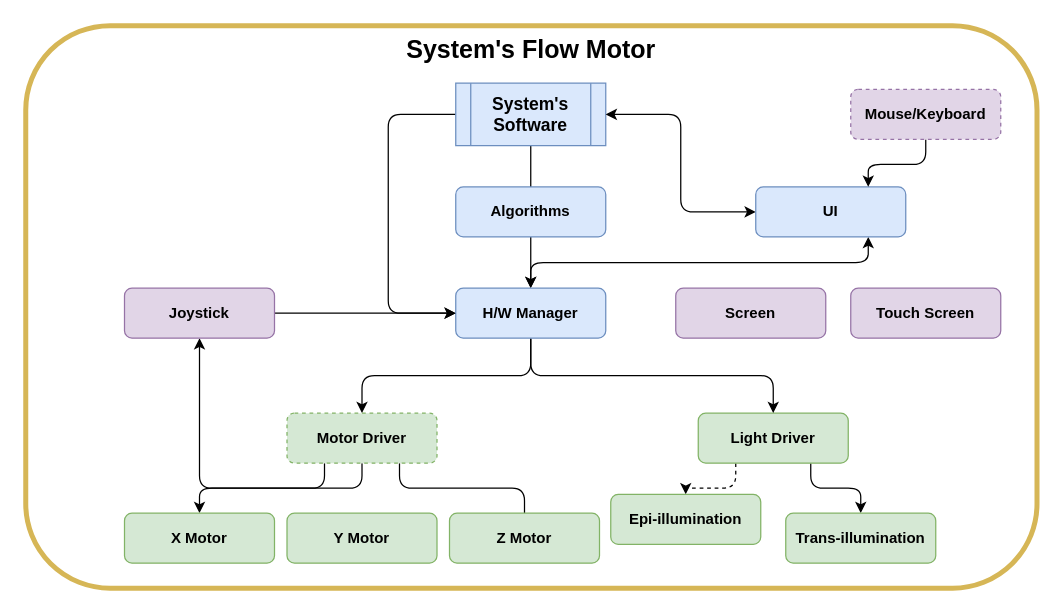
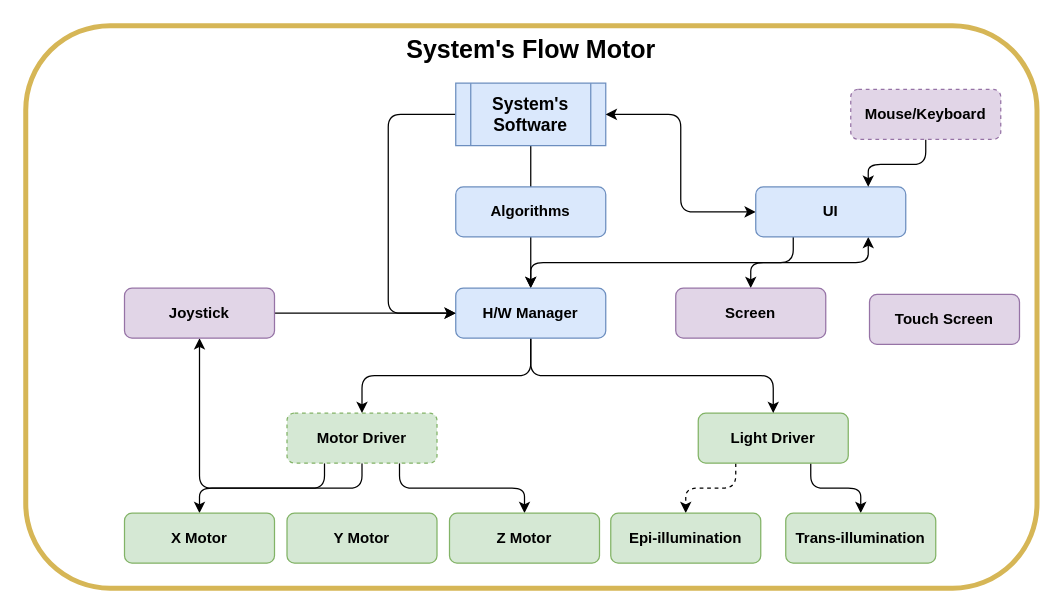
  <mxCell id="0" />
  <mxCell id="1" parent="0" />
  <mxCell id="2" value="&lt;b&gt;&lt;font style=&quot;font-size: 20px&quot;&gt;System's Flow Motor&lt;br&gt;&lt;/font&gt;&lt;/b&gt;" style="rounded=1;whiteSpace=wrap;html=1;verticalAlign=top;strokeColor=#d6b656;fillColor=none;strokeWidth=4;" parent="1" vertex="1"><mxGeometry x="20" y="20" width="809" height="450" as="geometry" /></mxCell>
  <mxCell id="3" style="edgeStyle=orthogonalEdgeStyle;rounded=1;orthogonalLoop=1;jettySize=auto;html=1;exitX=0.5;exitY=1;exitDx=0;exitDy=0;startArrow=none;startFill=0;endArrow=none;" edge="1" parent="1" source="5" target="7"><mxGeometry relative="1" as="geometry" /></mxCell>
  <mxCell id="4" style="edgeStyle=orthogonalEdgeStyle;rounded=1;orthogonalLoop=1;jettySize=auto;html=1;exitX=0;exitY=0.5;exitDx=0;exitDy=0;entryX=0;entryY=0.5;entryDx=0;entryDy=0;startArrow=none;startFill=0;" edge="1" parent="1" source="5" target="21"><mxGeometry relative="1" as="geometry"><Array as="points"><mxPoint x="310" y="91" /><mxPoint x="310" y="250" /></Array></mxGeometry></mxCell>
  <mxCell id="5" value="&lt;span style=&quot;font-size: 14px&quot;&gt;&lt;b&gt;System's&lt;br&gt;Software&lt;br&gt;&lt;/b&gt;&lt;/span&gt;" style="shape=process;whiteSpace=wrap;html=1;backgroundOutline=1;fillColor=#dae8fc;strokeColor=#6c8ebf;" parent="1" vertex="1"><mxGeometry x="364" y="66" width="120" height="50" as="geometry" /></mxCell>
  <mxCell id="6" style="edgeStyle=orthogonalEdgeStyle;rounded=1;orthogonalLoop=1;jettySize=auto;html=1;exitX=0.5;exitY=1;exitDx=0;exitDy=0;entryX=0.5;entryY=0;entryDx=0;entryDy=0;startArrow=none;startFill=0;" edge="1" parent="1" source="7" target="21"><mxGeometry relative="1" as="geometry" /></mxCell>
  <mxCell id="7" value="&lt;b&gt;&lt;span class=&quot;ILfuVd&quot;&gt;&lt;span class=&quot;hgKElc&quot;&gt;&lt;b&gt;Algorithms&lt;/b&gt;&lt;/span&gt;&lt;/span&gt;&lt;/b&gt;" style="rounded=1;whiteSpace=wrap;html=1;fontSize=12;glass=0;strokeWidth=1;shadow=0;fillColor=#dae8fc;strokeColor=#6c8ebf;" parent="1" vertex="1"><mxGeometry x="364" y="149" width="120" height="40" as="geometry" /></mxCell>
+ <mxCell id="8" style="edgeStyle=orthogonalEdgeStyle;rounded=1;orthogonalLoop=1;jettySize=auto;html=1;exitX=0.25;exitY=1;exitDx=0;exitDy=0;" parent="1" source="11" target="32" edge="1"><mxGeometry relative="1" as="geometry" /></mxCell>
  <mxCell id="9" style="edgeStyle=orthogonalEdgeStyle;rounded=1;orthogonalLoop=1;jettySize=auto;html=1;exitX=0.75;exitY=1;exitDx=0;exitDy=0;startArrow=classic;startFill=1;" parent="1" source="11" target="21" edge="1"><mxGeometry relative="1" as="geometry" /></mxCell>
  <mxCell id="10" style="edgeStyle=orthogonalEdgeStyle;rounded=1;orthogonalLoop=1;jettySize=auto;html=1;exitX=0;exitY=0.5;exitDx=0;exitDy=0;entryX=1;entryY=0.5;entryDx=0;entryDy=0;startArrow=classic;startFill=1;" edge="1" parent="1" source="11" target="5"><mxGeometry relative="1" as="geometry" /></mxCell>
  <mxCell id="11" value="&lt;b&gt;UI&lt;/b&gt;" style="rounded=1;whiteSpace=wrap;html=1;fontSize=12;glass=0;strokeWidth=1;shadow=0;fillColor=#dae8fc;strokeColor=#6c8ebf;" parent="1" vertex="1"><mxGeometry x="604" y="149" width="120" height="40" as="geometry" /></mxCell>
  <mxCell id="12" style="edgeStyle=orthogonalEdgeStyle;rounded=1;orthogonalLoop=1;jettySize=auto;html=1;exitX=0.25;exitY=1;exitDx=0;exitDy=0;entryX=0.5;entryY=0;entryDx=0;entryDy=0;" parent="1" source="15" target="23" edge="1"><mxGeometry relative="1" as="geometry" /></mxCell>
- <mxCell id="13" style="edgeStyle=orthogonalEdgeStyle;rounded=1;orthogonalLoop=1;jettySize=auto;html=1;exitX=0.75;exitY=1;exitDx=0;exitDy=0;entryX=0.5;entryY=0;entryDx=0;entryDy=0;endArrow=none;" parent="1" source="15" target="25" edge="1"><mxGeometry relative="1" as="geometry" /></mxCell>
+ <mxCell id="13" style="edgeStyle=orthogonalEdgeStyle;rounded=1;orthogonalLoop=1;jettySize=auto;html=1;exitX=0.75;exitY=1;exitDx=0;exitDy=0;entryX=0.5;entryY=0;entryDx=0;entryDy=0;" parent="1" source="15" target="25" edge="1"><mxGeometry relative="1" as="geometry" /></mxCell>
  <mxCell id="14" style="edgeStyle=orthogonalEdgeStyle;rounded=1;orthogonalLoop=1;jettySize=auto;html=1;exitX=0.5;exitY=1;exitDx=0;exitDy=0;" parent="1" source="15" target="29" edge="1"><mxGeometry relative="1" as="geometry" /></mxCell>
  <mxCell id="15" value="&lt;b&gt;Motor Driver&lt;br&gt;&lt;/b&gt;" style="rounded=1;whiteSpace=wrap;html=1;fontSize=12;glass=0;strokeWidth=1;shadow=0;fillColor=#d5e8d4;strokeColor=#82b366;dashed=1;" parent="1" vertex="1"><mxGeometry x="229" y="330" width="120" height="40" as="geometry" /></mxCell>
  <mxCell id="16" style="edgeStyle=orthogonalEdgeStyle;rounded=1;orthogonalLoop=1;jettySize=auto;html=1;exitX=0.25;exitY=1;exitDx=0;exitDy=0;dashed=1;" parent="1" source="18" target="27" edge="1"><mxGeometry relative="1" as="geometry" /></mxCell>
  <mxCell id="17" style="edgeStyle=orthogonalEdgeStyle;rounded=1;orthogonalLoop=1;jettySize=auto;html=1;exitX=0.75;exitY=1;exitDx=0;exitDy=0;" parent="1" source="18" target="26" edge="1"><mxGeometry relative="1" as="geometry" /></mxCell>
  <mxCell id="18" value="&lt;b&gt;Light Driver&lt;/b&gt;" style="rounded=1;whiteSpace=wrap;html=1;fontSize=12;glass=0;strokeWidth=1;shadow=0;fillColor=#d5e8d4;strokeColor=#82b366;" parent="1" vertex="1"><mxGeometry x="558" y="330" width="120" height="40" as="geometry" /></mxCell>
  <mxCell id="19" style="edgeStyle=orthogonalEdgeStyle;rounded=1;orthogonalLoop=1;jettySize=auto;html=1;exitX=0.5;exitY=1;exitDx=0;exitDy=0;startArrow=none;startFill=0;" edge="1" parent="1" source="21" target="15"><mxGeometry relative="1" as="geometry" /></mxCell>
  <mxCell id="20" style="edgeStyle=orthogonalEdgeStyle;rounded=1;orthogonalLoop=1;jettySize=auto;html=1;exitX=0.5;exitY=1;exitDx=0;exitDy=0;startArrow=none;startFill=0;" edge="1" parent="1" source="21" target="18"><mxGeometry relative="1" as="geometry" /></mxCell>
  <mxCell id="21" value="&lt;b&gt;H/W Manager&lt;/b&gt;" style="rounded=1;whiteSpace=wrap;html=1;fontSize=12;glass=0;strokeWidth=1;shadow=0;fillColor=#dae8fc;strokeColor=#6c8ebf;" parent="1" vertex="1"><mxGeometry x="364" y="230" width="120" height="40" as="geometry" /></mxCell>
- <mxCell id="22" value="&lt;b&gt;Touch Screen&lt;br&gt;&lt;/b&gt;" style="rounded=1;whiteSpace=wrap;html=1;fontSize=12;glass=0;strokeWidth=1;shadow=0;fillColor=#e1d5e7;strokeColor=#9673a6;" parent="1" vertex="1"><mxGeometry x="680" y="230" width="120" height="40" as="geometry" /></mxCell>
+ <mxCell id="22" value="&lt;b&gt;Touch Screen&lt;br&gt;&lt;/b&gt;" style="rounded=1;whiteSpace=wrap;html=1;fontSize=12;glass=0;strokeWidth=1;shadow=0;fillColor=#e1d5e7;strokeColor=#9673a6;" parent="1" vertex="1"><mxGeometry x="695" y="235" width="120" height="40" as="geometry" /></mxCell>
  <mxCell id="23" value="&lt;b&gt;X Motor&lt;/b&gt;" style="rounded=1;whiteSpace=wrap;html=1;fontSize=12;glass=0;strokeWidth=1;shadow=0;fillColor=#d5e8d4;strokeColor=#82b366;" parent="1" vertex="1"><mxGeometry x="99" y="410" width="120" height="40" as="geometry" /></mxCell>
  <mxCell id="24" value="&lt;b&gt;Y Motor&lt;/b&gt;" style="rounded=1;whiteSpace=wrap;html=1;fontSize=12;glass=0;strokeWidth=1;shadow=0;fillColor=#d5e8d4;strokeColor=#82b366;" parent="1" vertex="1"><mxGeometry x="229" y="410" width="120" height="40" as="geometry" /></mxCell>
  <mxCell id="25" value="&lt;b&gt;Z Motor&lt;/b&gt;" style="rounded=1;whiteSpace=wrap;html=1;fontSize=12;glass=0;strokeWidth=1;shadow=0;fillColor=#d5e8d4;strokeColor=#82b366;" parent="1" vertex="1"><mxGeometry x="359" y="410" width="120" height="40" as="geometry" /></mxCell>
  <mxCell id="26" value="&lt;b&gt;Trans-illumination&lt;/b&gt;" style="rounded=1;whiteSpace=wrap;html=1;fontSize=12;glass=0;strokeWidth=1;shadow=0;fillColor=#d5e8d4;strokeColor=#82b366;" parent="1" vertex="1"><mxGeometry x="628" y="410" width="120" height="40" as="geometry" /></mxCell>
- <mxCell id="27" value="&lt;b&gt;Epi-illumination&lt;/b&gt;" style="rounded=1;whiteSpace=wrap;html=1;fontSize=12;glass=0;strokeWidth=1;shadow=0;fillColor=#d5e8d4;strokeColor=#82b366;" parent="1" vertex="1"><mxGeometry x="488" y="395" width="120" height="40" as="geometry" /></mxCell>
+ <mxCell id="27" value="&lt;b&gt;Epi-illumination&lt;/b&gt;" style="rounded=1;whiteSpace=wrap;html=1;fontSize=12;glass=0;strokeWidth=1;shadow=0;fillColor=#d5e8d4;strokeColor=#82b366;" parent="1" vertex="1"><mxGeometry x="488" y="410" width="120" height="40" as="geometry" /></mxCell>
  <mxCell id="28" style="edgeStyle=orthogonalEdgeStyle;rounded=1;orthogonalLoop=1;jettySize=auto;html=1;exitX=1;exitY=0.5;exitDx=0;exitDy=0;entryX=0;entryY=0.5;entryDx=0;entryDy=0;startArrow=none;startFill=0;" edge="1" parent="1" source="29" target="21"><mxGeometry relative="1" as="geometry" /></mxCell>
  <mxCell id="29" value="&lt;b&gt;Joystick&lt;/b&gt;" style="rounded=1;whiteSpace=wrap;html=1;fontSize=12;glass=0;strokeWidth=1;shadow=0;fillColor=#e1d5e7;strokeColor=#9673a6;" parent="1" vertex="1"><mxGeometry x="99" y="230" width="120" height="40" as="geometry" /></mxCell>
  <mxCell id="30" style="edgeStyle=orthogonalEdgeStyle;rounded=1;orthogonalLoop=1;jettySize=auto;html=1;exitX=0.5;exitY=1;exitDx=0;exitDy=0;entryX=0.75;entryY=0;entryDx=0;entryDy=0;startArrow=none;startFill=0;" edge="1" parent="1" source="31" target="11"><mxGeometry relative="1" as="geometry" /></mxCell>
  <mxCell id="31" value="&lt;b&gt;Mouse/Keyboard&lt;/b&gt;" style="rounded=1;whiteSpace=wrap;html=1;fontSize=12;glass=0;strokeWidth=1;shadow=0;fillColor=#e1d5e7;strokeColor=#9673a6;dashed=1;" parent="1" vertex="1"><mxGeometry x="680" y="71" width="120" height="40" as="geometry" /></mxCell>
  <mxCell id="32" value="&lt;b&gt;Screen&lt;/b&gt;" style="rounded=1;whiteSpace=wrap;html=1;fontSize=12;glass=0;strokeWidth=1;shadow=0;fillColor=#e1d5e7;strokeColor=#9673a6;" parent="1" vertex="1"><mxGeometry x="540" y="230" width="120" height="40" as="geometry" /></mxCell>
